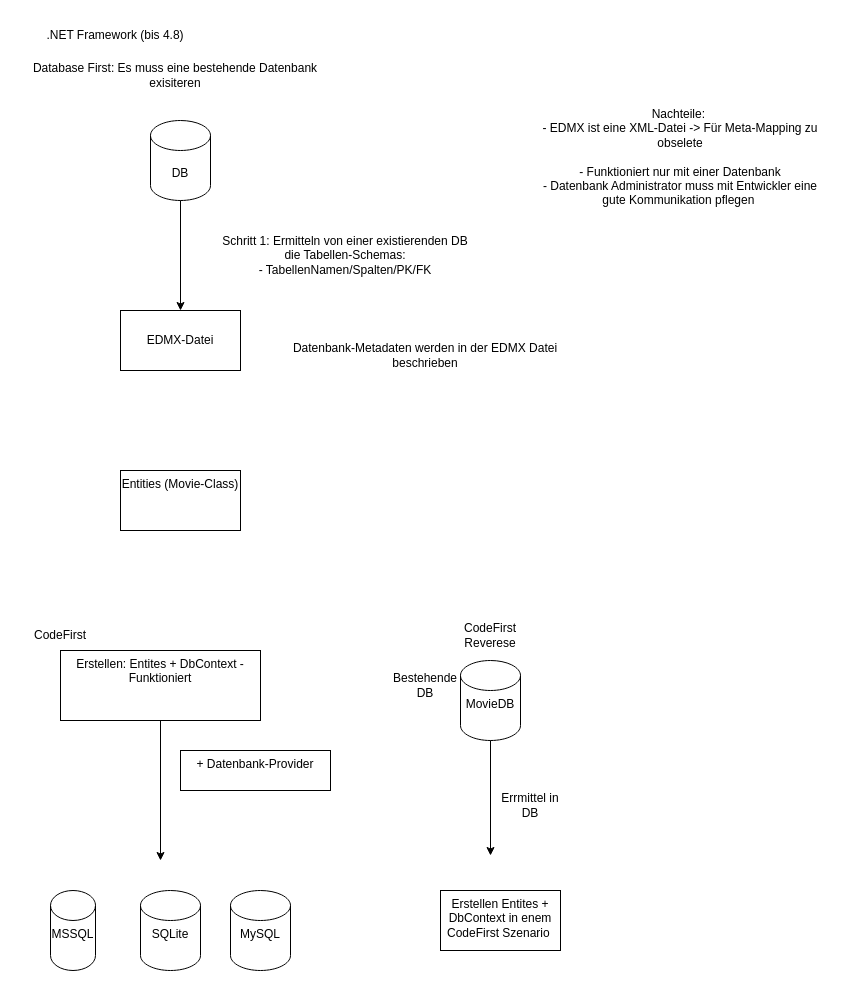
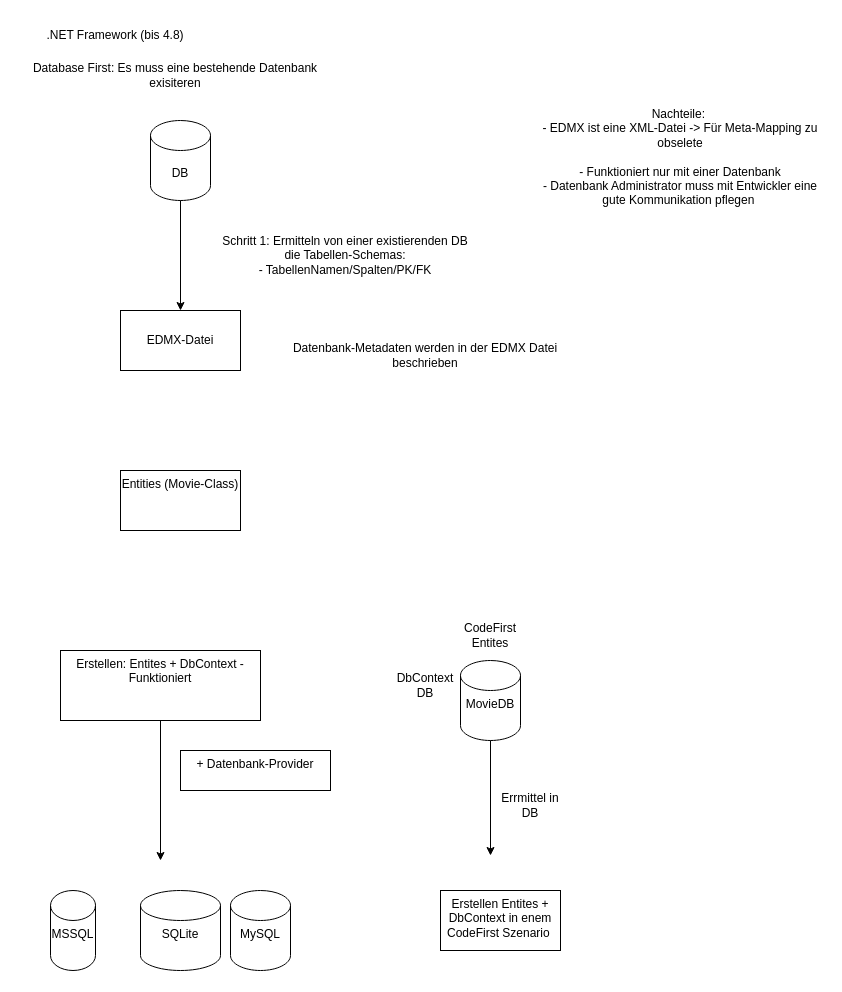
  <mxCell id="0" />
  <mxCell id="1" parent="0" />
  <mxCell id="2" value=".NET Framework (bis 4.8)" style="text;html=1;strokeColor=none;fillColor=none;align=center;verticalAlign=middle;whiteSpace=wrap;rounded=0;" vertex="1" parent="1"><mxGeometry y="20" width="190" height="30" as="geometry" x="20" /></mxCell>
  <mxCell id="3" value="EDMX-Datei" style="rounded=0;whiteSpace=wrap;html=1;" vertex="1" parent="1"><mxGeometry x="120" y="310" width="120" height="60" as="geometry" /></mxCell>
  <mxCell id="4" value="DB" style="shape=cylinder3;whiteSpace=wrap;html=1;boundedLbl=1;backgroundOutline=1;size=15;" vertex="1" parent="1"><mxGeometry x="150" y="120" width="60" height="80" as="geometry" /></mxCell>
  <mxCell id="5" value="Database First: Es muss eine bestehende Datenbank exisiteren" style="text;html=1;strokeColor=none;fillColor=none;align=center;verticalAlign=middle;whiteSpace=wrap;rounded=0;" vertex="1" parent="1"><mxGeometry y="60" width="310" height="30" as="geometry" x="20" /></mxCell>
  <mxCell id="6" value="" style="endArrow=classic;html=1;rounded=0;exitX=0.5;exitY=1;exitDx=0;exitDy=0;exitPerimeter=0;" edge="1" parent="1" source="4"><mxGeometry width="50" height="50" relative="1" as="geometry"><mxPoint x="410" y="350" as="sourcePoint" /><mxPoint x="180" y="310" as="targetPoint" /></mxGeometry></mxCell>
  <mxCell id="7" value="Schritt 1: Ermitteln von einer existierenden DB die Tabellen-Schemas:&lt;br&gt;- TabellenNamen/Spalten/PK/FK&lt;br&gt;" style="text;html=1;strokeColor=none;fillColor=none;align=center;verticalAlign=middle;whiteSpace=wrap;rounded=0;" vertex="1" parent="1"><mxGeometry x="220" y="190" width="250" height="130" as="geometry" /></mxCell>
  <mxCell id="8" value="Datenbank-Metadaten werden in der EDMX Datei beschrieben" style="text;html=1;strokeColor=none;fillColor=none;align=center;verticalAlign=middle;whiteSpace=wrap;rounded=0;" vertex="1" parent="1"><mxGeometry x="280" y="340" width="290" height="30" as="geometry" /></mxCell>
  <mxCell id="9" value="Nachteile:&amp;nbsp;&lt;br&gt;- EDMX ist eine XML-Datei -&amp;gt; Für Meta-Mapping zu obselete&lt;br&gt;&lt;br&gt;- Funktioniert nur mit einer Datenbank&lt;br&gt;- Datenbank Administrator muss mit Entwickler eine gute Kommunikation pflegen&amp;nbsp;&lt;br&gt;&lt;br&gt;" style="text;html=1;strokeColor=none;fillColor=none;align=center;verticalAlign=top;whiteSpace=wrap;rounded=0;" vertex="1" parent="1"><mxGeometry x="540" y="100" width="280" height="140" as="geometry" /></mxCell>
  <mxCell id="10" value="Entities (Movie-Class)" style="rounded=0;whiteSpace=wrap;html=1;verticalAlign=top;" vertex="1" parent="1"><mxGeometry x="120" y="470" width="120" height="60" as="geometry" /></mxCell>
- <mxCell id="11" value="CodeFirst" style="text;html=1;strokeColor=none;fillColor=none;align=center;verticalAlign=middle;whiteSpace=wrap;rounded=0;" vertex="1" parent="1"><mxGeometry x="30" y="620" width="60" height="30" as="geometry" /></mxCell>
  <mxCell id="12" value="Erstellen: Entites + DbContext - Funktioniert" style="rounded=0;whiteSpace=wrap;html=1;verticalAlign=top;" vertex="1" parent="1"><mxGeometry x="60" y="650" width="200" height="70" as="geometry" /></mxCell>
  <mxCell id="13" value="" style="endArrow=classic;html=1;rounded=0;exitX=0.5;exitY=1;exitDx=0;exitDy=0;" edge="1" parent="1" source="12"><mxGeometry width="50" height="50" relative="1" as="geometry"><mxPoint x="420" y="810" as="sourcePoint" /><mxPoint x="160" y="860" as="targetPoint" /></mxGeometry></mxCell>
  <mxCell id="14" value="+ Datenbank-Provider" style="rounded=0;whiteSpace=wrap;html=1;verticalAlign=top;" vertex="1" parent="1"><mxGeometry x="180" y="750" width="150" height="40" as="geometry" /></mxCell>
  <mxCell id="15" value="MSSQL" style="shape=cylinder3;whiteSpace=wrap;html=1;boundedLbl=1;backgroundOutline=1;size=15;verticalAlign=top;" vertex="1" parent="1"><mxGeometry x="50" y="890" width="45" height="80" as="geometry" /></mxCell>
- <mxCell id="16" value="SQLite" style="shape=cylinder3;whiteSpace=wrap;html=1;boundedLbl=1;backgroundOutline=1;size=15;verticalAlign=top;" vertex="1" parent="1"><mxGeometry x="140" y="890" width="60" height="80" as="geometry" /></mxCell>
+ <mxCell id="16" value="SQLite" style="shape=cylinder3;whiteSpace=wrap;html=1;boundedLbl=1;backgroundOutline=1;size=15;verticalAlign=top;" vertex="1" parent="1"><mxGeometry x="140" y="890" width="80" height="80" as="geometry" /></mxCell>
  <mxCell id="17" value="MySQL" style="shape=cylinder3;whiteSpace=wrap;html=1;boundedLbl=1;backgroundOutline=1;size=15;verticalAlign=top;" vertex="1" parent="1"><mxGeometry x="230" y="890" width="60" height="80" as="geometry" /></mxCell>
- <mxCell id="18" value="CodeFirst Reverese" style="text;html=1;strokeColor=none;fillColor=none;align=center;verticalAlign=middle;whiteSpace=wrap;rounded=0;" vertex="1" parent="1"><mxGeometry x="445" y="620" width="90" height="30" as="geometry" /></mxCell>
+ <mxCell id="18" value="CodeFirst Entites" style="text;html=1;strokeColor=none;fillColor=none;align=center;verticalAlign=middle;whiteSpace=wrap;rounded=0;" vertex="1" parent="1"><mxGeometry x="445" y="620" width="90" height="30" as="geometry" /></mxCell>
  <mxCell id="19" value="MovieDB" style="shape=cylinder3;whiteSpace=wrap;html=1;boundedLbl=1;backgroundOutline=1;size=15;verticalAlign=top;" vertex="1" parent="1"><mxGeometry x="460" y="660" width="60" height="80" as="geometry" /></mxCell>
- <mxCell id="20" value="Bestehende DB" style="text;html=1;strokeColor=none;fillColor=none;align=center;verticalAlign=middle;whiteSpace=wrap;rounded=0;" vertex="1" parent="1"><mxGeometry x="395" y="670" width="60" height="30" as="geometry" /></mxCell>
+ <mxCell id="20" value="DbContext DB" style="text;html=1;strokeColor=none;fillColor=none;align=center;verticalAlign=middle;whiteSpace=wrap;rounded=0;" vertex="1" parent="1"><mxGeometry x="395" y="670" width="60" height="30" as="geometry" /></mxCell>
  <mxCell id="21" value="" style="endArrow=classic;html=1;rounded=0;exitX=0.5;exitY=1;exitDx=0;exitDy=0;exitPerimeter=0;" edge="1" parent="1" source="19"><mxGeometry width="50" height="50" relative="1" as="geometry"><mxPoint x="430" y="800" as="sourcePoint" /><mxPoint x="490" y="855" as="targetPoint" /></mxGeometry></mxCell>
  <mxCell id="22" value="Errmittel in DB" style="text;html=1;strokeColor=none;fillColor=none;align=center;verticalAlign=middle;whiteSpace=wrap;rounded=0;" vertex="1" parent="1"><mxGeometry x="500" y="790" width="60" height="30" as="geometry" /></mxCell>
  <mxCell id="23" value="Erstellen Entites + DbContext in enem CodeFirst Szenario&amp;nbsp;" style="rounded=0;whiteSpace=wrap;html=1;verticalAlign=top;" vertex="1" parent="1"><mxGeometry x="440" y="890" width="120" height="60" as="geometry" /></mxCell>
